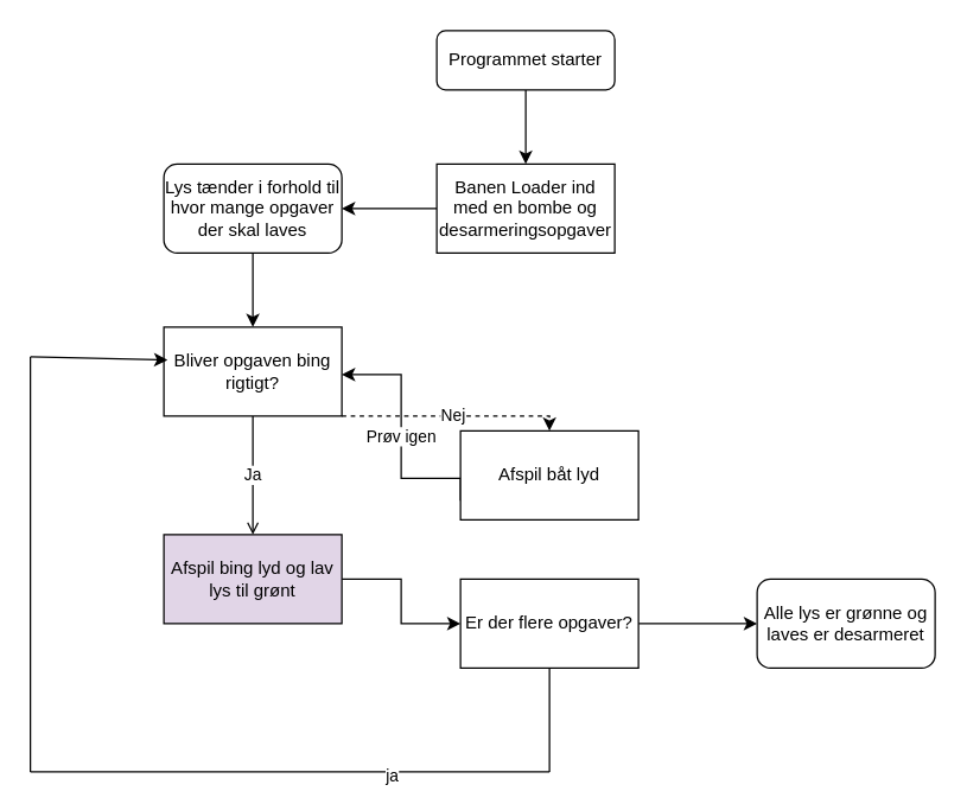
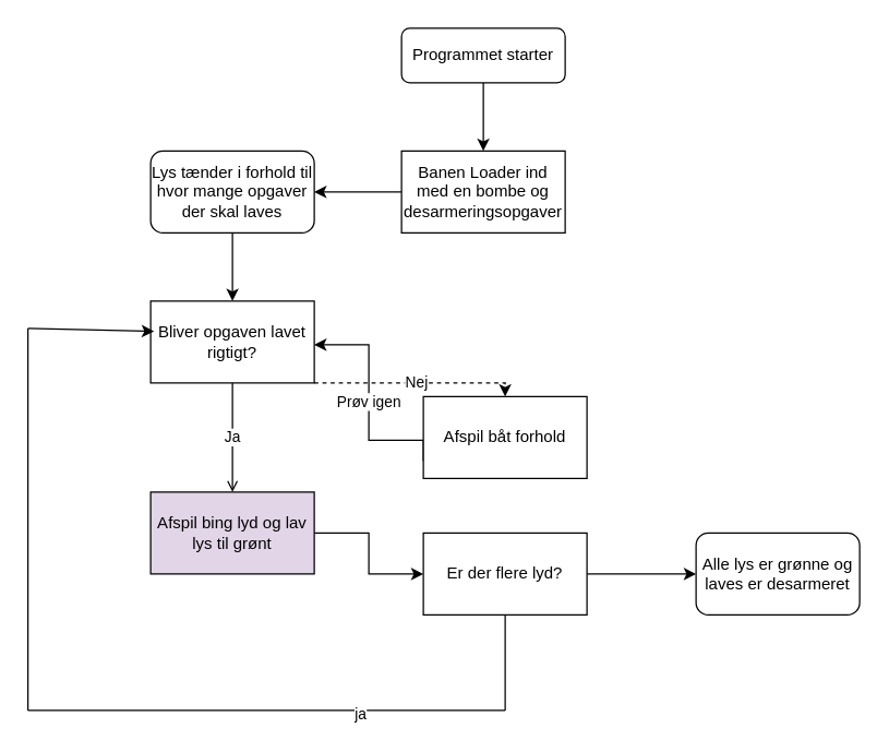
  <mxCell id="0" />
  <mxCell id="1" parent="0" />
  <mxCell id="2" style="edgeStyle=orthogonalEdgeStyle;rounded=0;orthogonalLoop=1;jettySize=auto;html=1;" edge="1" parent="1" source="3" target="5"><mxGeometry relative="1" as="geometry"><mxPoint x="354" y="140" as="targetPoint" /></mxGeometry></mxCell>
  <mxCell id="3" value="Programmet starter" style="rounded=1;whiteSpace=wrap;html=1;" vertex="1" parent="1"><mxGeometry x="294" y="20" width="120" height="40" as="geometry" /></mxCell>
  <mxCell id="4" style="edgeStyle=orthogonalEdgeStyle;rounded=0;orthogonalLoop=1;jettySize=auto;html=1;entryX=1;entryY=0.5;entryDx=0;entryDy=0;" edge="1" parent="1" source="5" target="7"><mxGeometry relative="1" as="geometry" /></mxCell>
  <mxCell id="5" value="Banen Loader ind med en bombe og desarmeringsopgaver" style="rounded=0;whiteSpace=wrap;html=1;" vertex="1" parent="1"><mxGeometry x="294" y="110" width="120" height="60" as="geometry" /></mxCell>
  <mxCell id="6" style="edgeStyle=orthogonalEdgeStyle;rounded=0;orthogonalLoop=1;jettySize=auto;html=1;" edge="1" parent="1" source="7" target="10"><mxGeometry relative="1" as="geometry" /></mxCell>
  <mxCell id="7" value="Lys tænder i forhold til hvor mange opgaver der skal laves" style="rounded=1;whiteSpace=wrap;html=1;" vertex="1" parent="1"><mxGeometry x="110" y="110" width="120" height="60" as="geometry" /></mxCell>
  <mxCell id="8" value="Ja" style="edgeStyle=orthogonalEdgeStyle;rounded=0;orthogonalLoop=1;jettySize=auto;html=1;endArrow=open;" edge="1" parent="1" source="10" target="12"><mxGeometry relative="1" as="geometry" /></mxCell>
  <mxCell id="9" value="Nej" style="edgeStyle=orthogonalEdgeStyle;rounded=0;orthogonalLoop=1;jettySize=auto;html=1;dashed=1;" edge="1" parent="1" source="10" target="14"><mxGeometry relative="1" as="geometry"><Array as="points"><mxPoint x="370" y="280" /></Array></mxGeometry></mxCell>
- <mxCell id="10" value="Bliver opgaven bing rigtigt?" style="rounded=0;whiteSpace=wrap;html=1;" vertex="1" parent="1"><mxGeometry x="110" y="220" width="120" height="60" as="geometry" /></mxCell>
+ <mxCell id="10" value="Bliver opgaven lavet rigtigt?" style="rounded=0;whiteSpace=wrap;html=1;" vertex="1" parent="1"><mxGeometry x="110" y="220" width="120" height="60" as="geometry" /></mxCell>
  <mxCell id="11" value="" style="edgeStyle=orthogonalEdgeStyle;rounded=0;orthogonalLoop=1;jettySize=auto;html=1;" edge="1" parent="1" source="12" target="16"><mxGeometry relative="1" as="geometry" /></mxCell>
  <mxCell id="12" value="Afspil bing lyd og lav lys til grønt" style="whiteSpace=wrap;html=1;rounded=0;fillColor=#e1d5e7;" vertex="1" parent="1"><mxGeometry x="110" y="360" width="120" height="60" as="geometry" /></mxCell>
  <mxCell id="13" value="Prøv igen" style="edgeStyle=orthogonalEdgeStyle;rounded=0;orthogonalLoop=1;jettySize=auto;html=1;entryX=1;entryY=0.5;entryDx=0;entryDy=0;exitX=0;exitY=0.75;exitDx=0;exitDy=0;" edge="1" parent="1"><mxGeometry relative="1" as="geometry"><mxPoint x="310" y="337" as="sourcePoint" /><mxPoint x="230" y="252" as="targetPoint" /><Array as="points"><mxPoint x="310" y="322" /><mxPoint x="270" y="322" /><mxPoint x="270" y="252" /></Array></mxGeometry></mxCell>
- <mxCell id="14" value="Afspil båt lyd" style="whiteSpace=wrap;html=1;rounded=0;" vertex="1" parent="1"><mxGeometry x="310" y="290" width="120" height="60" as="geometry" /></mxCell>
+ <mxCell id="14" value="Afspil båt forhold" style="whiteSpace=wrap;html=1;rounded=0;" vertex="1" parent="1"><mxGeometry x="310" y="290" width="120" height="60" as="geometry" /></mxCell>
  <mxCell id="15" value="" style="edgeStyle=orthogonalEdgeStyle;rounded=0;orthogonalLoop=1;jettySize=auto;html=1;" edge="1" parent="1" source="16"><mxGeometry relative="1" as="geometry"><mxPoint x="510" y="420" as="targetPoint" /></mxGeometry></mxCell>
- <mxCell id="16" value="Er der flere opgaver?" style="whiteSpace=wrap;html=1;rounded=0;" vertex="1" parent="1"><mxGeometry x="310" y="390" width="120" height="60" as="geometry" /></mxCell>
+ <mxCell id="16" value="Er der flere lyd?" style="whiteSpace=wrap;html=1;rounded=0;" vertex="1" parent="1"><mxGeometry x="310" y="390" width="120" height="60" as="geometry" /></mxCell>
  <mxCell id="17" value="" style="endArrow=none;html=1;" edge="1" parent="1"><mxGeometry width="50" height="50" relative="1" as="geometry"><mxPoint x="370" y="520" as="sourcePoint" /><mxPoint x="370" y="450" as="targetPoint" /></mxGeometry></mxCell>
  <mxCell id="18" value="" style="endArrow=none;html=1;" edge="1" parent="1"><mxGeometry width="50" height="50" relative="1" as="geometry"><mxPoint x="20" y="520" as="sourcePoint" /><mxPoint x="370" y="520" as="targetPoint" /></mxGeometry></mxCell>
  <mxCell id="19" value="ja" style="edgeLabel;html=1;align=center;verticalAlign=middle;resizable=0;points=[];" vertex="1" connectable="0" parent="18"><mxGeometry x="0.387" y="-2" relative="1" as="geometry"><mxPoint as="offset" /></mxGeometry></mxCell>
  <mxCell id="20" value="" style="endArrow=none;html=1;" edge="1" parent="1"><mxGeometry width="50" height="50" relative="1" as="geometry"><mxPoint x="20" y="520" as="sourcePoint" /><mxPoint x="20" y="240" as="targetPoint" /></mxGeometry></mxCell>
  <mxCell id="21" value="" style="endArrow=classic;html=1;entryX=0.02;entryY=0.37;entryDx=0;entryDy=0;entryPerimeter=0;" edge="1" parent="1" target="10"><mxGeometry width="50" height="50" relative="1" as="geometry"><mxPoint x="20" y="240" as="sourcePoint" /><mxPoint x="100" y="220" as="targetPoint" /></mxGeometry></mxCell>
  <mxCell id="22" value="&lt;span&gt;Alle lys er grønne og laves er desarmeret&lt;/span&gt;" style="rounded=1;whiteSpace=wrap;html=1;" vertex="1" parent="1"><mxGeometry x="510" y="390" width="120" height="60" as="geometry" /></mxCell>
